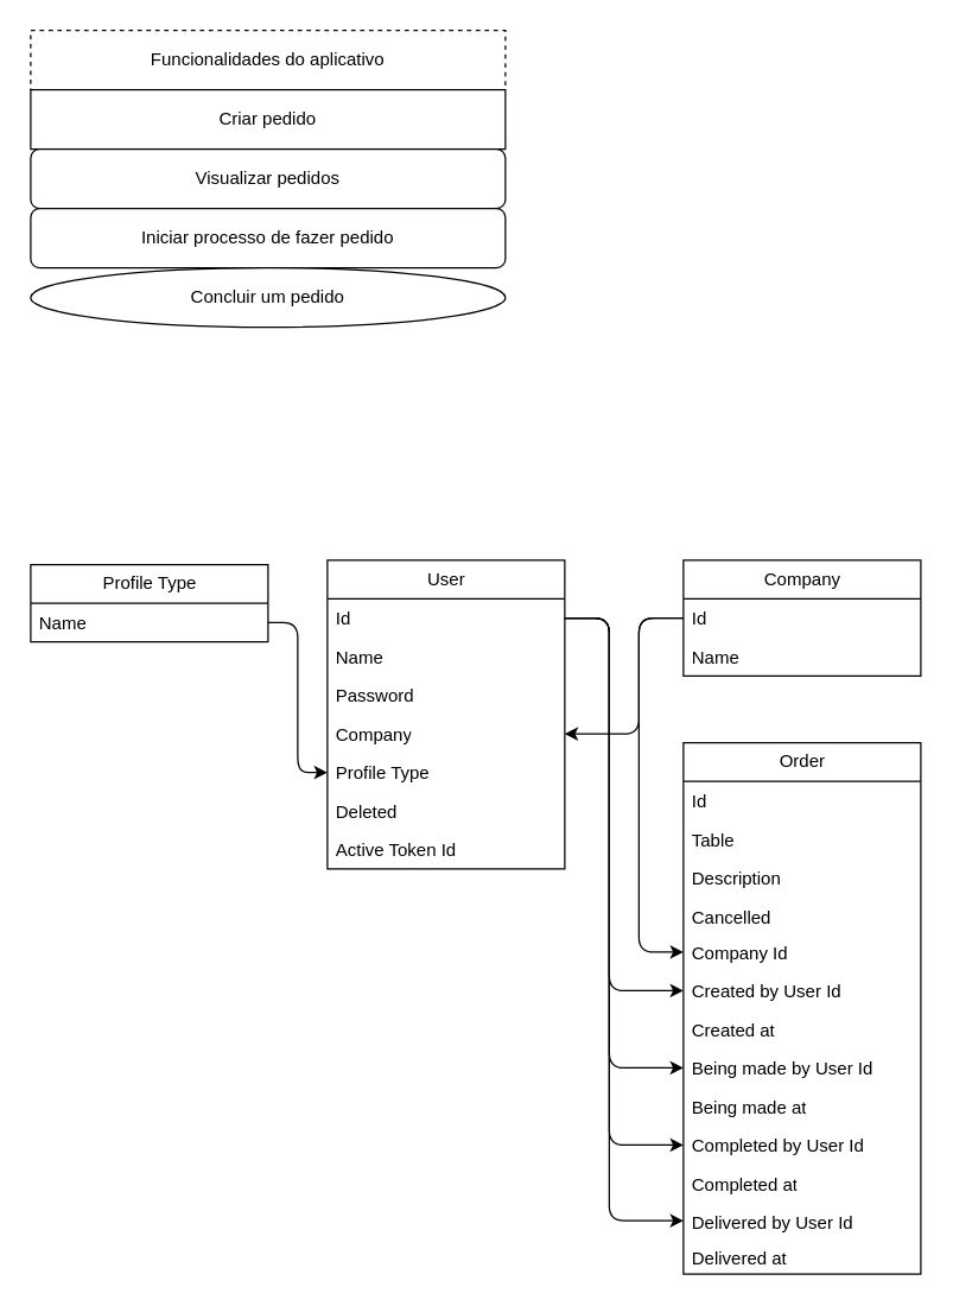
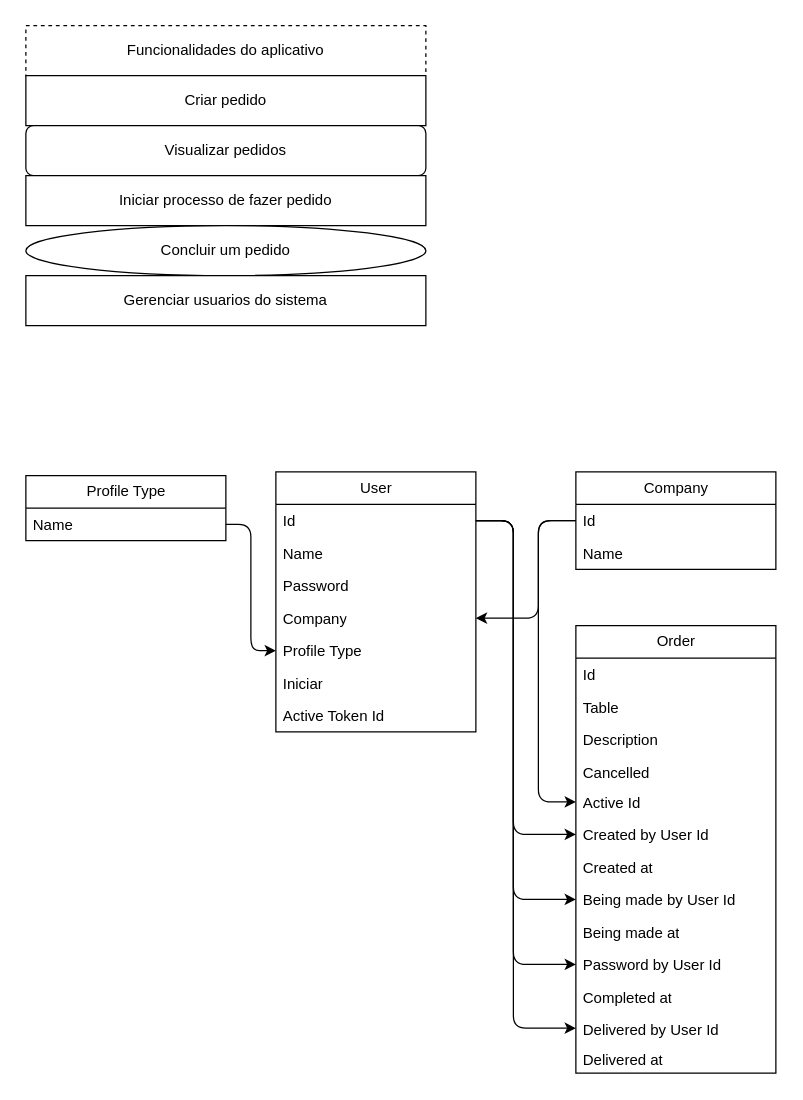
  <mxCell id="0" />
  <mxCell id="1" parent="0" />
  <mxCell id="2" value="Funcionalidades do aplicativo" style="rounded=0;whiteSpace=wrap;html=1;dashed=1;" parent="1" vertex="1"><mxGeometry x="20" y="20" width="320" height="40" as="geometry" /></mxCell>
  <mxCell id="3" value="Criar pedido" style="rounded=0;whiteSpace=wrap;html=1;" parent="1" vertex="1"><mxGeometry x="20" y="60" width="320" height="40" as="geometry" /></mxCell>
  <mxCell id="4" value="Visualizar pedidos" style="whiteSpace=wrap;html=1;rounded=1;" parent="1" vertex="1"><mxGeometry x="20" y="100" width="320" height="40" as="geometry" /></mxCell>
- <mxCell id="5" value="Iniciar processo de fazer pedido" style="whiteSpace=wrap;html=1;rounded=1;" parent="1" vertex="1"><mxGeometry x="20" y="140" width="320" height="40" as="geometry" /></mxCell>
+ <mxCell id="5" value="Iniciar processo de fazer pedido" style="rounded=0;whiteSpace=wrap;html=1;" parent="1" vertex="1"><mxGeometry x="20" y="140" width="320" height="40" as="geometry" /></mxCell>
  <mxCell id="6" value="Concluir um pedido" style="ellipse;whiteSpace=wrap;html=1;" parent="1" vertex="1"><mxGeometry x="20" y="180" width="320" height="40" as="geometry" /></mxCell>
+ <mxCell id="7" value="Gerenciar usuarios do sistema" style="rounded=0;whiteSpace=wrap;html=1;" parent="1" vertex="1"><mxGeometry x="20" y="220" width="320" height="40" as="geometry" /></mxCell>
  <mxCell id="8" value="User" style="swimlane;fontStyle=0;childLayout=stackLayout;horizontal=1;startSize=26;fillColor=none;horizontalStack=0;resizeParent=1;resizeParentMax=0;resizeLast=0;collapsible=1;marginBottom=0;html=1;" parent="1" vertex="1"><mxGeometry x="220" y="377" width="160" height="208" as="geometry" /></mxCell>
  <mxCell id="9" value="Id" style="text;strokeColor=none;fillColor=none;align=left;verticalAlign=top;spacingLeft=4;spacingRight=4;overflow=hidden;rotatable=0;points=[[0,0.5],[1,0.5]];portConstraint=eastwest;whiteSpace=wrap;html=1;" parent="8" vertex="1"><mxGeometry y="26" width="160" height="26" as="geometry" /></mxCell>
  <mxCell id="10" value="Name" style="text;strokeColor=none;fillColor=none;align=left;verticalAlign=top;spacingLeft=4;spacingRight=4;overflow=hidden;rotatable=0;points=[[0,0.5],[1,0.5]];portConstraint=eastwest;whiteSpace=wrap;html=1;" parent="8" vertex="1"><mxGeometry y="52" width="160" height="26" as="geometry" /></mxCell>
  <mxCell id="11" value="Password" style="text;strokeColor=none;fillColor=none;align=left;verticalAlign=top;spacingLeft=4;spacingRight=4;overflow=hidden;rotatable=0;points=[[0,0.5],[1,0.5]];portConstraint=eastwest;whiteSpace=wrap;html=1;" parent="8" vertex="1"><mxGeometry y="78" width="160" height="26" as="geometry" /></mxCell>
  <mxCell id="12" value="Company" style="text;strokeColor=none;fillColor=none;align=left;verticalAlign=top;spacingLeft=4;spacingRight=4;overflow=hidden;rotatable=0;points=[[0,0.5],[1,0.5]];portConstraint=eastwest;whiteSpace=wrap;html=1;" parent="8" vertex="1"><mxGeometry y="104" width="160" height="26" as="geometry" /></mxCell>
  <mxCell id="13" value="Profile Type" style="text;strokeColor=none;fillColor=none;align=left;verticalAlign=top;spacingLeft=4;spacingRight=4;overflow=hidden;rotatable=0;points=[[0,0.5],[1,0.5]];portConstraint=eastwest;whiteSpace=wrap;html=1;" parent="8" vertex="1"><mxGeometry y="130" width="160" height="26" as="geometry" /></mxCell>
- <mxCell id="14" value="Deleted" style="text;strokeColor=none;fillColor=none;align=left;verticalAlign=top;spacingLeft=4;spacingRight=4;overflow=hidden;rotatable=0;points=[[0,0.5],[1,0.5]];portConstraint=eastwest;whiteSpace=wrap;html=1;" parent="8" vertex="1"><mxGeometry y="156" width="160" height="26" as="geometry" /></mxCell>
+ <mxCell id="14" value="Iniciar" style="text;strokeColor=none;fillColor=none;align=left;verticalAlign=top;spacingLeft=4;spacingRight=4;overflow=hidden;rotatable=0;points=[[0,0.5],[1,0.5]];portConstraint=eastwest;whiteSpace=wrap;html=1;" parent="8" vertex="1"><mxGeometry y="156" width="160" height="26" as="geometry" /></mxCell>
  <mxCell id="15" value="Active Token Id" style="text;strokeColor=none;fillColor=none;align=left;verticalAlign=top;spacingLeft=4;spacingRight=4;overflow=hidden;rotatable=0;points=[[0,0.5],[1,0.5]];portConstraint=eastwest;whiteSpace=wrap;html=1;" parent="8" vertex="1"><mxGeometry y="182" width="160" height="26" as="geometry" /></mxCell>
  <mxCell id="16" value="Order" style="swimlane;fontStyle=0;childLayout=stackLayout;horizontal=1;startSize=26;fillColor=none;horizontalStack=0;resizeParent=1;resizeParentMax=0;resizeLast=0;collapsible=1;marginBottom=0;html=1;" parent="1" vertex="1"><mxGeometry x="460" y="500" width="160" height="358" as="geometry" /></mxCell>
  <mxCell id="17" value="Id" style="text;strokeColor=none;fillColor=none;align=left;verticalAlign=top;spacingLeft=4;spacingRight=4;overflow=hidden;rotatable=0;points=[[0,0.5],[1,0.5]];portConstraint=eastwest;whiteSpace=wrap;html=1;" parent="16" vertex="1"><mxGeometry y="26" width="160" height="26" as="geometry" /></mxCell>
  <mxCell id="18" value="Table" style="text;strokeColor=none;fillColor=none;align=left;verticalAlign=top;spacingLeft=4;spacingRight=4;overflow=hidden;rotatable=0;points=[[0,0.5],[1,0.5]];portConstraint=eastwest;whiteSpace=wrap;html=1;" parent="16" vertex="1"><mxGeometry y="52" width="160" height="26" as="geometry" /></mxCell>
  <mxCell id="19" value="Description" style="text;strokeColor=none;fillColor=none;align=left;verticalAlign=top;spacingLeft=4;spacingRight=4;overflow=hidden;rotatable=0;points=[[0,0.5],[1,0.5]];portConstraint=eastwest;whiteSpace=wrap;html=1;" parent="16" vertex="1"><mxGeometry y="78" width="160" height="26" as="geometry" /></mxCell>
  <mxCell id="20" value="Cancelled" style="text;strokeColor=none;fillColor=none;align=left;verticalAlign=top;spacingLeft=4;spacingRight=4;overflow=hidden;rotatable=0;points=[[0,0.5],[1,0.5]];portConstraint=eastwest;whiteSpace=wrap;html=1;" parent="16" vertex="1"><mxGeometry y="104" width="160" height="24" as="geometry" /></mxCell>
- <mxCell id="21" value="Company Id" style="text;strokeColor=none;fillColor=none;align=left;verticalAlign=top;spacingLeft=4;spacingRight=4;overflow=hidden;rotatable=0;points=[[0,0.5],[1,0.5]];portConstraint=eastwest;whiteSpace=wrap;html=1;" parent="16" vertex="1"><mxGeometry y="128" width="160" height="26" as="geometry" /></mxCell>
+ <mxCell id="21" value="Active Id" style="text;strokeColor=none;fillColor=none;align=left;verticalAlign=top;spacingLeft=4;spacingRight=4;overflow=hidden;rotatable=0;points=[[0,0.5],[1,0.5]];portConstraint=eastwest;whiteSpace=wrap;html=1;" parent="16" vertex="1"><mxGeometry y="128" width="160" height="26" as="geometry" /></mxCell>
  <mxCell id="22" value="Created by User Id" style="text;strokeColor=none;fillColor=none;align=left;verticalAlign=top;spacingLeft=4;spacingRight=4;overflow=hidden;rotatable=0;points=[[0,0.5],[1,0.5]];portConstraint=eastwest;whiteSpace=wrap;html=1;" parent="16" vertex="1"><mxGeometry y="154" width="160" height="26" as="geometry" /></mxCell>
  <mxCell id="23" value="Created at" style="text;strokeColor=none;fillColor=none;align=left;verticalAlign=top;spacingLeft=4;spacingRight=4;overflow=hidden;rotatable=0;points=[[0,0.5],[1,0.5]];portConstraint=eastwest;whiteSpace=wrap;html=1;" parent="16" vertex="1"><mxGeometry y="180" width="160" height="26" as="geometry" /></mxCell>
  <mxCell id="24" value="Being made by User Id" style="text;strokeColor=none;fillColor=none;align=left;verticalAlign=top;spacingLeft=4;spacingRight=4;overflow=hidden;rotatable=0;points=[[0,0.5],[1,0.5]];portConstraint=eastwest;whiteSpace=wrap;html=1;" parent="16" vertex="1"><mxGeometry y="206" width="160" height="26" as="geometry" /></mxCell>
  <mxCell id="25" value="Being made at" style="text;strokeColor=none;fillColor=none;align=left;verticalAlign=top;spacingLeft=4;spacingRight=4;overflow=hidden;rotatable=0;points=[[0,0.5],[1,0.5]];portConstraint=eastwest;whiteSpace=wrap;html=1;" parent="16" vertex="1"><mxGeometry y="232" width="160" height="26" as="geometry" /></mxCell>
- <mxCell id="26" value="Completed by User Id" style="text;strokeColor=none;fillColor=none;align=left;verticalAlign=top;spacingLeft=4;spacingRight=4;overflow=hidden;rotatable=0;points=[[0,0.5],[1,0.5]];portConstraint=eastwest;whiteSpace=wrap;html=1;" parent="16" vertex="1"><mxGeometry y="258" width="160" height="26" as="geometry" /></mxCell>
+ <mxCell id="26" value="Password by User Id" style="text;strokeColor=none;fillColor=none;align=left;verticalAlign=top;spacingLeft=4;spacingRight=4;overflow=hidden;rotatable=0;points=[[0,0.5],[1,0.5]];portConstraint=eastwest;whiteSpace=wrap;html=1;" parent="16" vertex="1"><mxGeometry y="258" width="160" height="26" as="geometry" /></mxCell>
  <mxCell id="27" value="Completed at" style="text;strokeColor=none;fillColor=none;align=left;verticalAlign=top;spacingLeft=4;spacingRight=4;overflow=hidden;rotatable=0;points=[[0,0.5],[1,0.5]];portConstraint=eastwest;whiteSpace=wrap;html=1;" parent="16" vertex="1"><mxGeometry y="284" width="160" height="26" as="geometry" /></mxCell>
  <mxCell id="28" value="Delivered by User Id" style="text;strokeColor=none;fillColor=none;align=left;verticalAlign=top;spacingLeft=4;spacingRight=4;overflow=hidden;rotatable=0;points=[[0,0.5],[1,0.5]];portConstraint=eastwest;whiteSpace=wrap;html=1;" parent="16" vertex="1"><mxGeometry y="310" width="160" height="24" as="geometry" /></mxCell>
  <mxCell id="29" value="Delivered at" style="text;strokeColor=none;fillColor=none;align=left;verticalAlign=top;spacingLeft=4;spacingRight=4;overflow=hidden;rotatable=0;points=[[0,0.5],[1,0.5]];portConstraint=eastwest;whiteSpace=wrap;html=1;" parent="16" vertex="1"><mxGeometry y="334" width="160" height="24" as="geometry" /></mxCell>
  <mxCell id="30" value="Company" style="swimlane;fontStyle=0;childLayout=stackLayout;horizontal=1;startSize=26;fillColor=none;horizontalStack=0;resizeParent=1;resizeParentMax=0;resizeLast=0;collapsible=1;marginBottom=0;html=1;" parent="1" vertex="1"><mxGeometry x="460" y="377" width="160" height="78" as="geometry" /></mxCell>
  <mxCell id="31" value="Id" style="text;strokeColor=none;fillColor=none;align=left;verticalAlign=top;spacingLeft=4;spacingRight=4;overflow=hidden;rotatable=0;points=[[0,0.5],[1,0.5]];portConstraint=eastwest;whiteSpace=wrap;html=1;" parent="30" vertex="1"><mxGeometry y="26" width="160" height="26" as="geometry" /></mxCell>
  <mxCell id="32" value="Name" style="text;strokeColor=none;fillColor=none;align=left;verticalAlign=top;spacingLeft=4;spacingRight=4;overflow=hidden;rotatable=0;points=[[0,0.5],[1,0.5]];portConstraint=eastwest;whiteSpace=wrap;html=1;" parent="30" vertex="1"><mxGeometry y="52" width="160" height="26" as="geometry" /></mxCell>
  <mxCell id="33" value="Profile Type" style="swimlane;fontStyle=0;childLayout=stackLayout;horizontal=1;startSize=26;fillColor=none;horizontalStack=0;resizeParent=1;resizeParentMax=0;resizeLast=0;collapsible=1;marginBottom=0;html=1;" parent="1" vertex="1"><mxGeometry x="20" y="380" width="160" height="52" as="geometry" /></mxCell>
  <mxCell id="34" value="Name" style="text;strokeColor=none;fillColor=none;align=left;verticalAlign=top;spacingLeft=4;spacingRight=4;overflow=hidden;rotatable=0;points=[[0,0.5],[1,0.5]];portConstraint=eastwest;whiteSpace=wrap;html=1;" parent="33" vertex="1"><mxGeometry y="26" width="160" height="26" as="geometry" /></mxCell>
  <mxCell id="35" style="edgeStyle=orthogonalEdgeStyle;html=1;exitX=1;exitY=0.5;exitDx=0;exitDy=0;entryX=0;entryY=0.5;entryDx=0;entryDy=0;" parent="1" source="34" target="13" edge="1"><mxGeometry relative="1" as="geometry" /></mxCell>
  <mxCell id="36" style="edgeStyle=orthogonalEdgeStyle;html=1;exitX=0;exitY=0.5;exitDx=0;exitDy=0;entryX=1;entryY=0.5;entryDx=0;entryDy=0;" parent="1" source="31" target="12" edge="1"><mxGeometry relative="1" as="geometry"><Array as="points"><mxPoint x="430" y="416" /><mxPoint x="430" y="494" /></Array></mxGeometry></mxCell>
  <mxCell id="37" style="edgeStyle=orthogonalEdgeStyle;html=1;entryX=0;entryY=0.5;entryDx=0;entryDy=0;" parent="1" source="9" target="22" edge="1"><mxGeometry relative="1" as="geometry"><mxPoint x="430" y="540" as="targetPoint" /><Array as="points"><mxPoint x="410" y="416" /><mxPoint x="410" y="667" /></Array></mxGeometry></mxCell>
  <mxCell id="38" style="edgeStyle=orthogonalEdgeStyle;html=1;entryX=0;entryY=0.5;entryDx=0;entryDy=0;" parent="1" source="31" target="21" edge="1"><mxGeometry relative="1" as="geometry"><mxPoint x="450" y="640" as="targetPoint" /><Array as="points"><mxPoint x="430" y="416" /><mxPoint x="430" y="641" /></Array></mxGeometry></mxCell>
  <mxCell id="39" style="edgeStyle=orthogonalEdgeStyle;html=1;entryX=0;entryY=0.5;entryDx=0;entryDy=0;" parent="1" source="9" target="24" edge="1"><mxGeometry relative="1" as="geometry"><Array as="points"><mxPoint x="410" y="416" /><mxPoint x="410" y="719" /></Array></mxGeometry></mxCell>
  <mxCell id="40" style="edgeStyle=orthogonalEdgeStyle;html=1;exitX=1;exitY=0.5;exitDx=0;exitDy=0;entryX=0;entryY=0.5;entryDx=0;entryDy=0;" parent="1" source="9" target="28" edge="1"><mxGeometry relative="1" as="geometry"><mxPoint x="440" y="750" as="targetPoint" /><Array as="points"><mxPoint x="410" y="416" /><mxPoint x="410" y="822" /></Array></mxGeometry></mxCell>
  <mxCell id="41" style="edgeStyle=orthogonalEdgeStyle;html=1;exitX=1;exitY=0.5;exitDx=0;exitDy=0;entryX=0;entryY=0.5;entryDx=0;entryDy=0;" edge="1" parent="1" source="9" target="26"><mxGeometry relative="1" as="geometry"><Array as="points"><mxPoint x="410" y="416" /><mxPoint x="410" y="771" /></Array></mxGeometry></mxCell>
